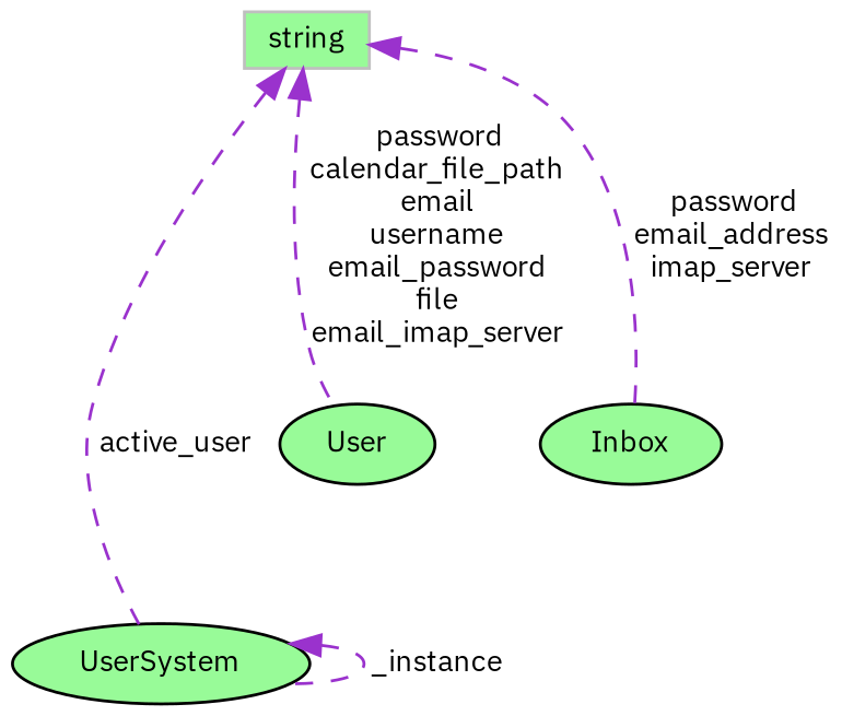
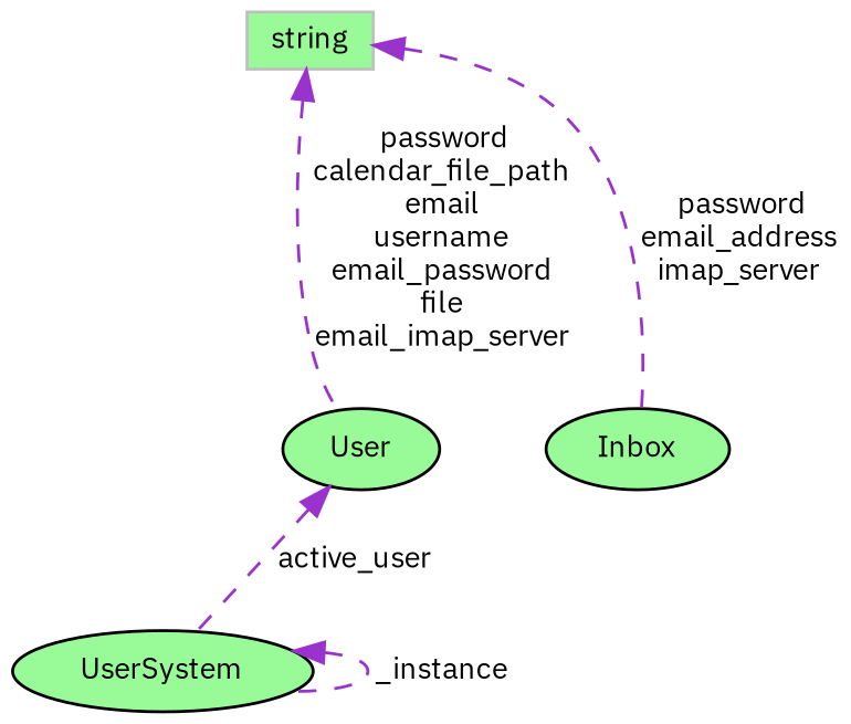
  digraph {
    fontname="IBM Plex Sans"
    node [color=black fillcolor=palegreen fontname="IBM Plex Sans" fontsize=10 shape=ellipse style=filled]
    edge [color=darkorchid3 dir=back fontname="IBM Plex Sans" fontsize=10 labelfontname=Helvetica labelfontsize=10 style=dashed]
    n1 [fontcolor=black height=0.2 label=UserSystem width=0.4]
    n2 [height=0.2 label=User width=0.4]
    n3 [height=0.2 label=Inbox width=0.4]
    n4 [color=grey75 height=0.2 label=string shape=box width=0.4]
    n1 -> n1 [label=" _instance"]
-   n4 -> n1 [label=" active_user"]
+   n2 -> n1 [label=" active_user"]
    n4 -> n2 [label=" password\ncalendar_file_path\nemail\nusername\nemail_password\nfile\nemail_imap_server"]
    n4 -> n3 [label=" password\nemail_address\nimap_server"]
  }
